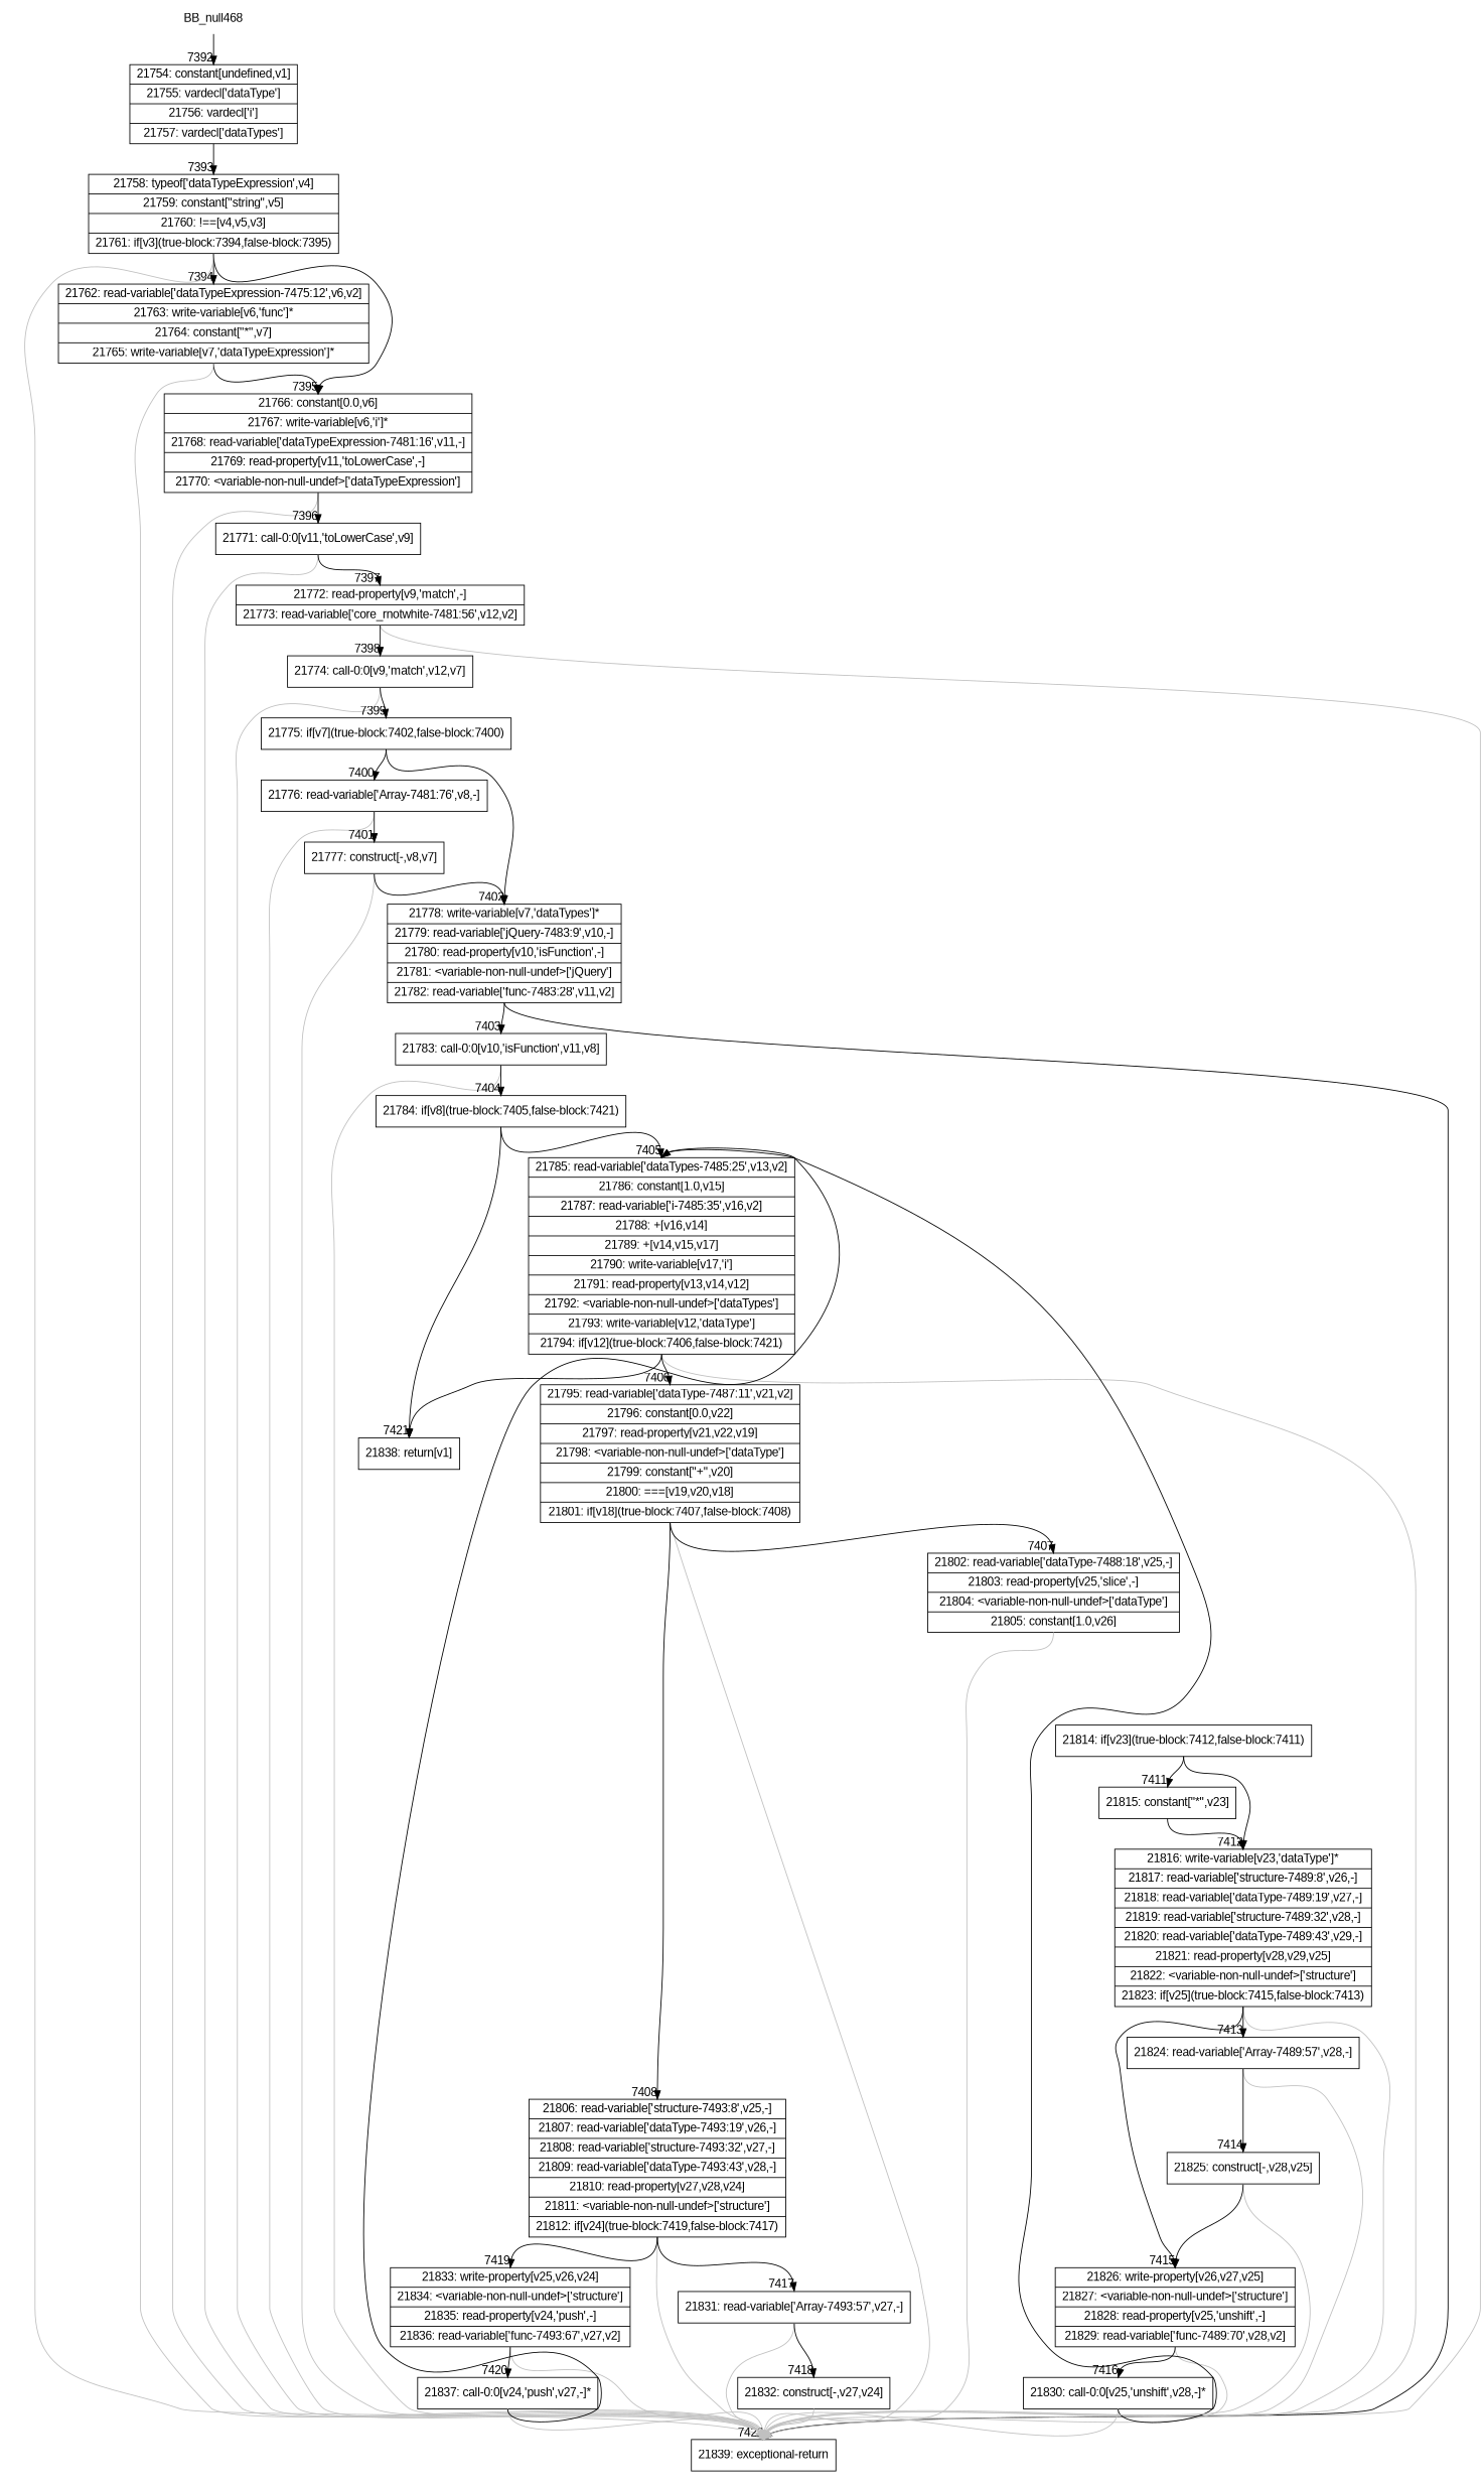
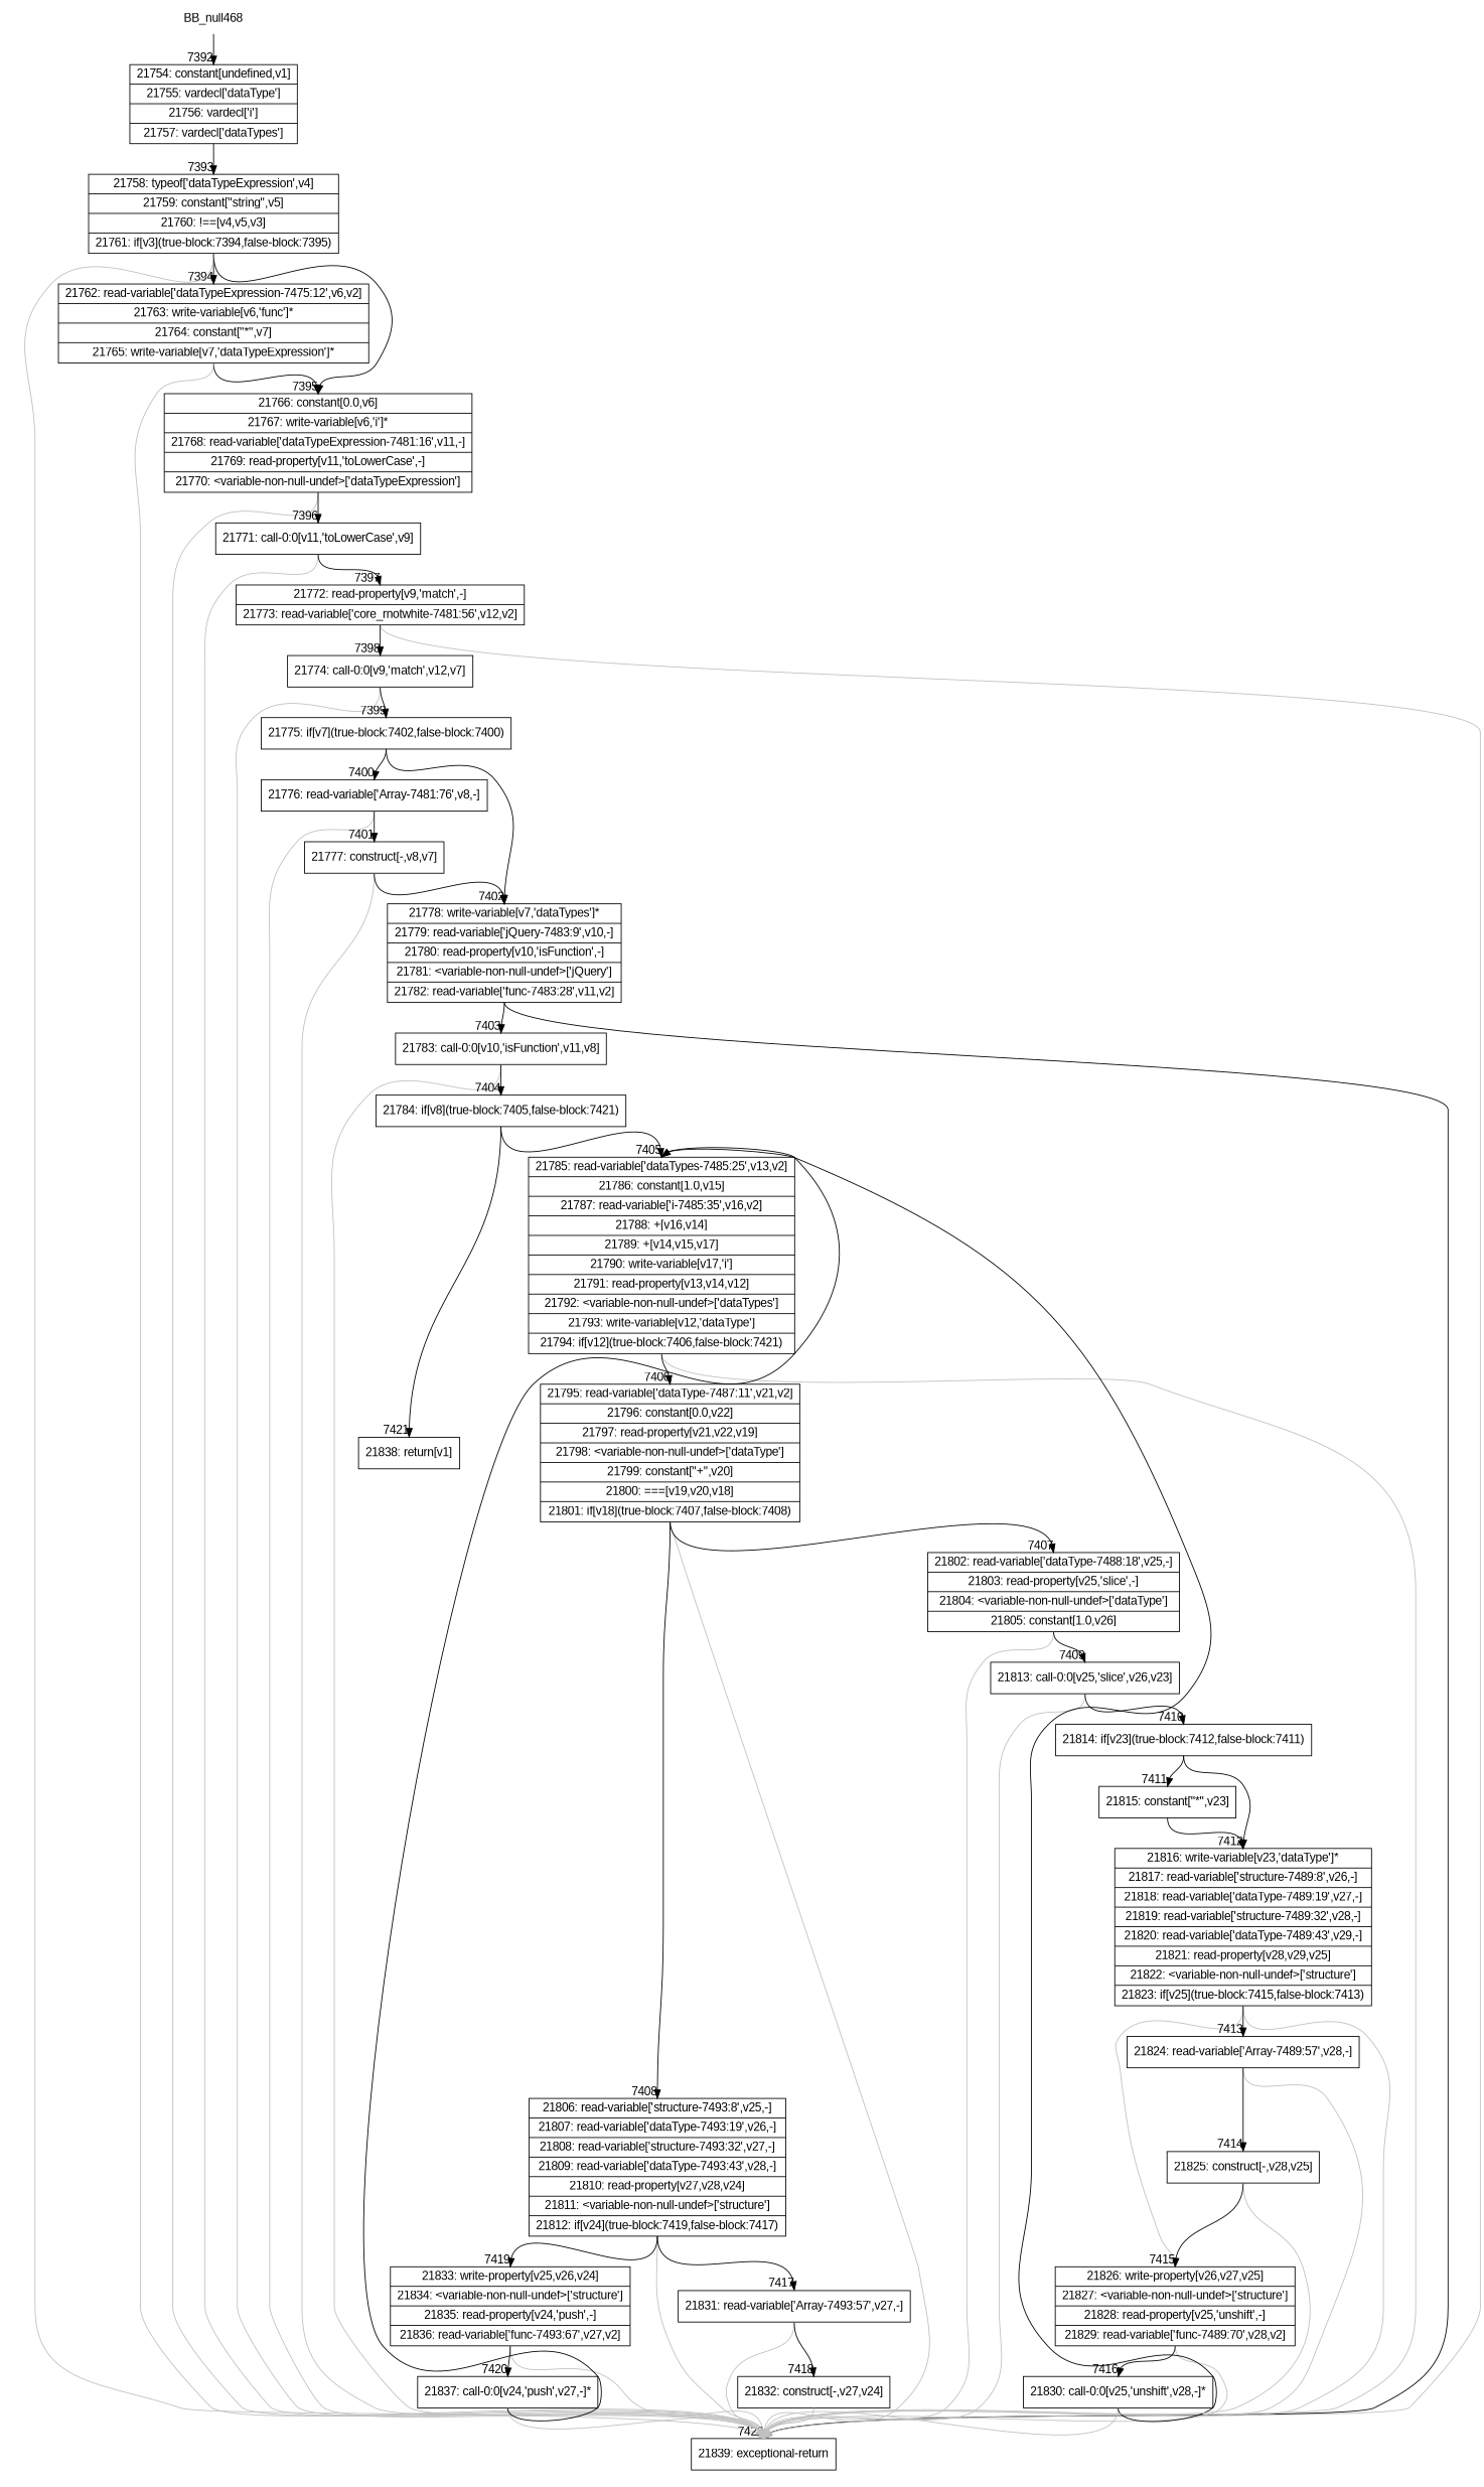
  digraph {
    fontname="Liberation Sans"
    rankdir=TD
    node [fontname="Liberation Sans" shape=record]
    edge [fontname="Liberation Sans" headport=n tailport=s]
    n1 [label=BB_null468 shape=none]
    n2 [label="{21754: constant[undefined,v1]|21755: vardecl['dataType']|21756: vardecl['i']|21757: vardecl['dataTypes']}"]
    n3 [label="{21758: typeof['dataTypeExpression',v4]|21759: constant[\"string\",v5]|21760: !==[v4,v5,v3]|21761: if[v3](true-block:7394,false-block:7395)}"]
    n4 [label="{21762: read-variable['dataTypeExpression-7475:12',v6,v2]|21763: write-variable[v6,'func']*|21764: constant[\"*\",v7]|21765: write-variable[v7,'dataTypeExpression']*}"]
    n5 [label="{21766: constant[0.0,v6]|21767: write-variable[v6,'i']*|21768: read-variable['dataTypeExpression-7481:16',v11,-]|21769: read-property[v11,'toLowerCase',-]|21770: \<variable-non-null-undef\>['dataTypeExpression']}"]
    n6 [label="{21839: exceptional-return}"]
    n7 [label="{21771: call-0:0[v11,'toLowerCase',v9]}"]
    n8 [label="{21772: read-property[v9,'match',-]|21773: read-variable['core_rnotwhite-7481:56',v12,v2]}"]
    n9 [label="{21774: call-0:0[v9,'match',v12,v7]}"]
    n10 [label="{21775: if[v7](true-block:7402,false-block:7400)}"]
    n11 [label="{21778: write-variable[v7,'dataTypes']*|21779: read-variable['jQuery-7483:9',v10,-]|21780: read-property[v10,'isFunction',-]|21781: \<variable-non-null-undef\>['jQuery']|21782: read-variable['func-7483:28',v11,v2]}"]
    n12 [label="{21776: read-variable['Array-7481:76',v8,-]}"]
    n13 [label="{21783: call-0:0[v10,'isFunction',v11,v8]}"]
    n14 [label="{21777: construct[-,v8,v7]}"]
    n15 [label="{21784: if[v8](true-block:7405,false-block:7421)}"]
    n16 [label="{21785: read-variable['dataTypes-7485:25',v13,v2]|21786: constant[1.0,v15]|21787: read-variable['i-7485:35',v16,v2]|21788: +[v16,v14]|21789: +[v14,v15,v17]|21790: write-variable[v17,'i']|21791: read-property[v13,v14,v12]|21792: \<variable-non-null-undef\>['dataTypes']|21793: write-variable[v12,'dataType']|21794: if[v12](true-block:7406,false-block:7421)}"]
    n17 [label="{21838: return[v1]}"]
    n18 [label="{21795: read-variable['dataType-7487:11',v21,v2]|21796: constant[0.0,v22]|21797: read-property[v21,v22,v19]|21798: \<variable-non-null-undef\>['dataType']|21799: constant[\"+\",v20]|21800: ===[v19,v20,v18]|21801: if[v18](true-block:7407,false-block:7408)}"]
    n19 [label="{21802: read-variable['dataType-7488:18',v25,-]|21803: read-property[v25,'slice',-]|21804: \<variable-non-null-undef\>['dataType']|21805: constant[1.0,v26]}"]
    n20 [label="{21806: read-variable['structure-7493:8',v25,-]|21807: read-variable['dataType-7493:19',v26,-]|21808: read-variable['structure-7493:32',v27,-]|21809: read-variable['dataType-7493:43',v28,-]|21810: read-property[v27,v28,v24]|21811: \<variable-non-null-undef\>['structure']|21812: if[v24](true-block:7419,false-block:7417)}"]
+   n21 [label="{21813: call-0:0[v25,'slice',v26,v23]}"]
    n22 [label="{21833: write-property[v25,v26,v24]|21834: \<variable-non-null-undef\>['structure']|21835: read-property[v24,'push',-]|21836: read-variable['func-7493:67',v27,v2]}"]
    n23 [label="{21831: read-variable['Array-7493:57',v27,-]}"]
    n24 [label="{21814: if[v23](true-block:7412,false-block:7411)}"]
    n25 [label="{21837: call-0:0[v24,'push',v27,-]*}"]
    n26 [label="{21832: construct[-,v27,v24]}"]
    n27 [label="{21816: write-variable[v23,'dataType']*|21817: read-variable['structure-7489:8',v26,-]|21818: read-variable['dataType-7489:19',v27,-]|21819: read-variable['structure-7489:32',v28,-]|21820: read-variable['dataType-7489:43',v29,-]|21821: read-property[v28,v29,v25]|21822: \<variable-non-null-undef\>['structure']|21823: if[v25](true-block:7415,false-block:7413)}"]
    n28 [label="{21815: constant[\"*\",v23]}"]
    n29 [label="{21826: write-property[v26,v27,v25]|21827: \<variable-non-null-undef\>['structure']|21828: read-property[v25,'unshift',-]|21829: read-variable['func-7489:70',v28,v2]}"]
    n30 [label="{21824: read-variable['Array-7489:57',v28,-]}"]
    n31 [label="{21830: call-0:0[v25,'unshift',v28,-]*}"]
    n32 [label="{21825: construct[-,v28,v25]}"]
    n1 -> n2 [headlabel="    7392"]
    n2 -> n3 [headlabel="      7393"]
    n3 -> n4 [headlabel="      7394"]
    n3 -> n5 [headlabel="      7395"]
    n3 -> n6 [color=gray headlabel="      7422"]
    n4 -> n5
    n4 -> n6 [color=gray]
    n5 -> n6 [color=gray]
    n5 -> n7 [headlabel="      7396"]
    n7 -> n6 [color=gray]
    n7 -> n8 [headlabel="      7397"]
    n8 -> n6 [color=gray]
    n8 -> n9 [headlabel="      7398"]
    n9 -> n6 [color=gray]
    n9 -> n10 [headlabel="      7399"]
    n10 -> n11 [headlabel="      7402"]
    n10 -> n12 [headlabel="      7400"]
    n11 -> n6 [color=black]
    n11 -> n13 [headlabel="      7403"]
    n12 -> n6 [color=gray]
    n12 -> n14 [headlabel="      7401"]
    n13 -> n6 [color=gray]
    n13 -> n15 [headlabel="      7404"]
    n14 -> n6 [color=gray]
    n14 -> n11
    n15 -> n16 [headlabel="      7405"]
    n15 -> n17 [headlabel="      7421"]
    n16 -> n6 [color=gray]
-   n16 -> n17
    n16 -> n18 [headlabel="      7406"]
    n18 -> n6 [color=gray]
    n18 -> n19 [headlabel="      7407"]
    n18 -> n20 [headlabel="      7408"]
    n19 -> n6 [color=gray]
+   n19 -> n21 [headlabel="      7409"]
    n20 -> n6 [color=gray]
    n20 -> n22 [headlabel="      7419"]
    n20 -> n23 [headlabel="      7417"]
+   n21 -> n6 [color=gray]
+   n21 -> n24 [headlabel="      7410"]
    n22 -> n6 [color=gray]
    n22 -> n25 [headlabel="      7420"]
    n23 -> n6 [color=gray]
    n23 -> n26 [headlabel="      7418"]
    n24 -> n27 [headlabel="      7412"]
    n24 -> n28 [headlabel="      7411"]
    n25 -> n6 [color=gray]
    n25 -> n16
    n26 -> n6 [color=gray]
    n27 -> n6 [color=gray]
-   n27 -> n29 [headlabel="      7415"]
+   n27 -> n29 [headlabel="      7415" color=gray]
    n27 -> n30 [headlabel="      7413"]
    n28 -> n27
    n29 -> n6 [color=gray]
    n29 -> n31 [headlabel="      7416"]
    n30 -> n6 [color=gray]
    n30 -> n32 [headlabel="      7414"]
    n31 -> n6 [color=gray]
    n31 -> n16
    n32 -> n6 [color=gray]
    n32 -> n29
  }
